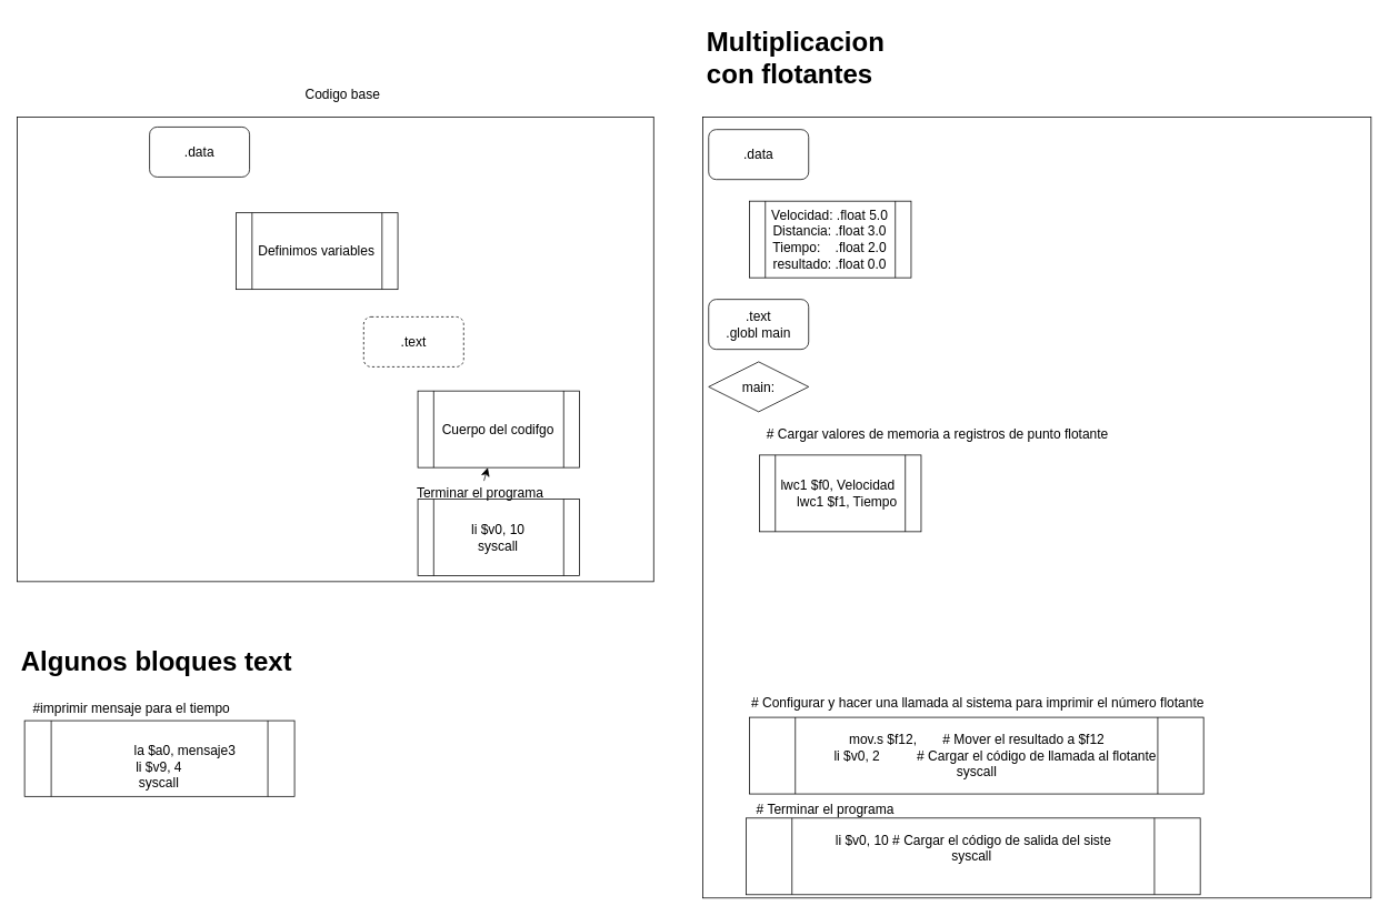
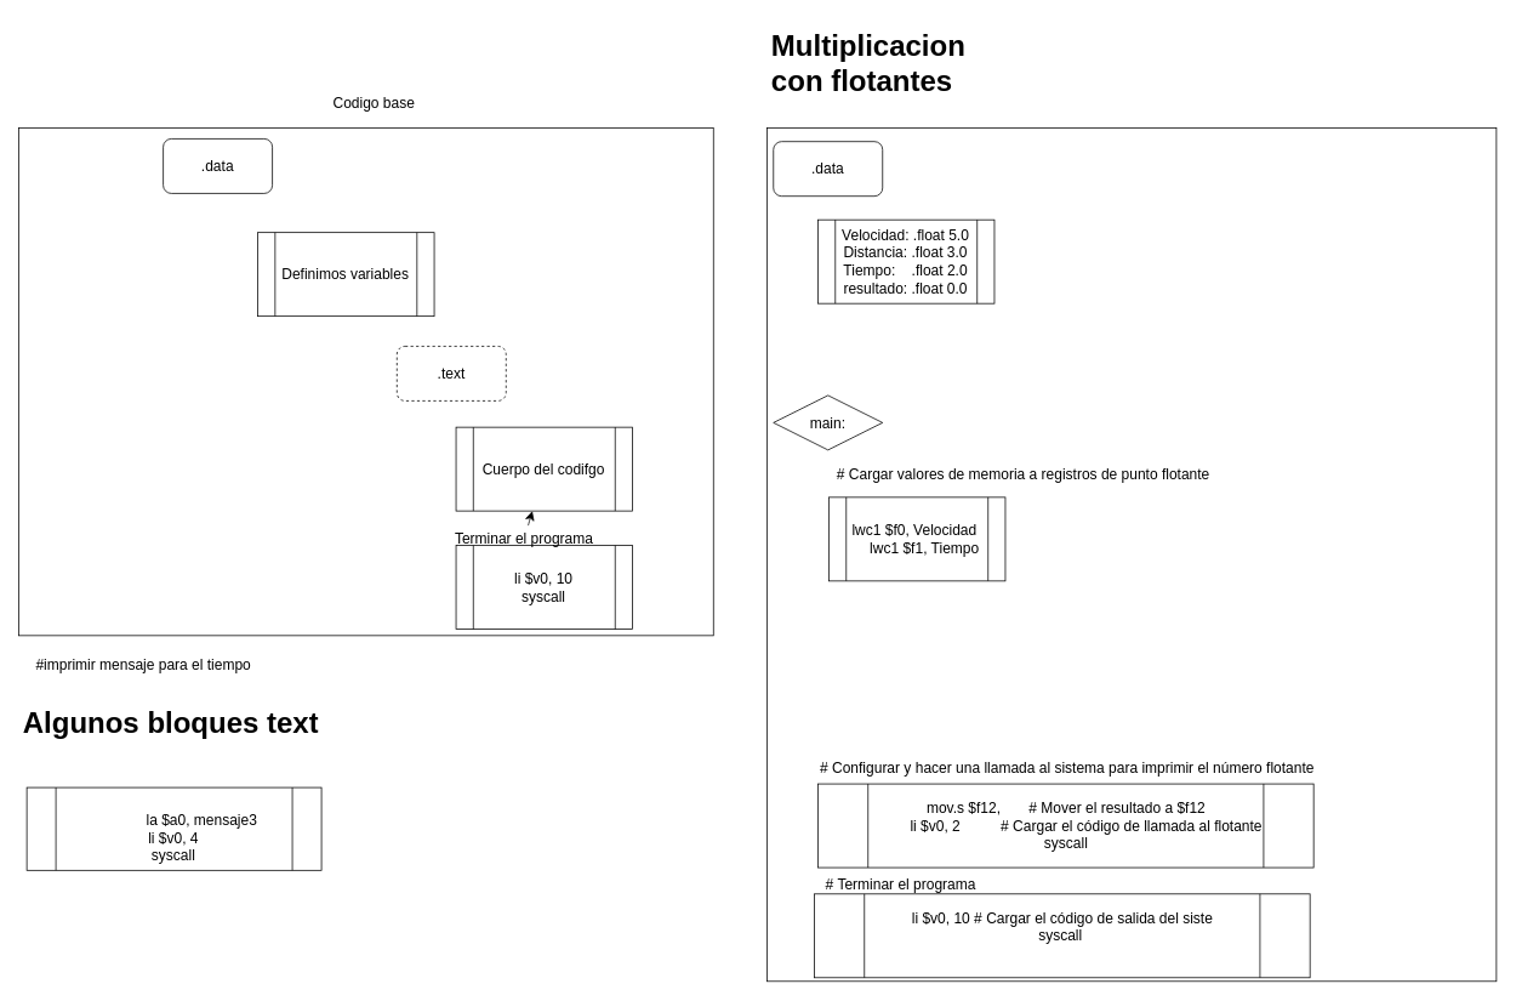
  <mxCell id="0" />
  <mxCell id="1" parent="0" />
  <mxCell id="2" value="" style="rounded=0;whiteSpace=wrap;html=1;fontSize=16;" vertex="1" parent="1"><mxGeometry x="20" y="140" width="764" height="558" as="geometry" /></mxCell>
  <mxCell id="3" value=".data" style="rounded=1;whiteSpace=wrap;html=1;fontSize=16;" vertex="1" parent="1"><mxGeometry x="179" y="152" width="120" height="60" as="geometry" /></mxCell>
  <mxCell id="4" value="Definimos variables" style="shape=process;whiteSpace=wrap;html=1;backgroundOutline=1;fontSize=16;" vertex="1" parent="1"><mxGeometry x="283" y="255" width="194" height="92" as="geometry" /></mxCell>
  <mxCell id="5" value=".text" style="rounded=1;whiteSpace=wrap;html=1;fontSize=16;dashed=1;" vertex="1" parent="1"><mxGeometry x="436" y="380" width="120" height="60" as="geometry" /></mxCell>
  <mxCell id="6" value="Cuerpo del codifgo" style="shape=process;whiteSpace=wrap;html=1;backgroundOutline=1;fontSize=16;" vertex="1" parent="1"><mxGeometry x="501" y="469" width="194" height="92" as="geometry" /></mxCell>
  <mxCell id="7" value="&lt;div&gt;li $v0, 10&lt;/div&gt;&lt;div&gt;&lt;span style=&quot;background-color: initial;&quot;&gt;syscall&lt;/span&gt;&lt;/div&gt;" style="shape=process;whiteSpace=wrap;html=1;backgroundOutline=1;fontSize=16;" vertex="1" parent="1"><mxGeometry x="501" y="599" width="194" height="92" as="geometry" /></mxCell>
  <mxCell id="8" style="edgeStyle=none;curved=1;rounded=0;orthogonalLoop=1;jettySize=auto;html=1;fontSize=12;startSize=8;endSize=8;" edge="1" parent="1" source="9" target="6"><mxGeometry relative="1" as="geometry" /></mxCell>
  <mxCell id="9" value="Terminar el programa" style="text;html=1;strokeColor=none;fillColor=none;align=center;verticalAlign=middle;whiteSpace=wrap;rounded=0;fontSize=16;" vertex="1" parent="1"><mxGeometry x="461" y="577" width="230" height="30" as="geometry" /></mxCell>
  <mxCell id="10" value="Codigo base" style="text;html=1;strokeColor=none;fillColor=none;align=center;verticalAlign=middle;whiteSpace=wrap;rounded=0;fontSize=16;" vertex="1" parent="1"><mxGeometry x="357" y="97" width="108" height="30" as="geometry" /></mxCell>
  <mxCell id="11" value="" style="rounded=0;whiteSpace=wrap;html=1;fontSize=16;" vertex="1" parent="1"><mxGeometry x="843" y="140" width="802" height="938" as="geometry" /></mxCell>
  <mxCell id="12" value=".data" style="rounded=1;whiteSpace=wrap;html=1;fontSize=16;" vertex="1" parent="1"><mxGeometry x="850" y="155" width="120" height="60" as="geometry" /></mxCell>
  <mxCell id="13" value="&lt;div&gt;Velocidad: .float 5.0&lt;/div&gt;&lt;div&gt;Distancia: .float 3.0&lt;/div&gt;&lt;div&gt;Tiempo:&amp;nbsp; &amp;nbsp; .float 2.0&lt;/div&gt;&lt;div&gt;resultado: .float 0.0&lt;br&gt;&lt;/div&gt;" style="shape=process;whiteSpace=wrap;html=1;backgroundOutline=1;fontSize=16;" vertex="1" parent="1"><mxGeometry x="899" y="241" width="194" height="92" as="geometry" /></mxCell>
- <mxCell id="14" value=".text&lt;br style=&quot;border-color: var(--border-color);&quot;&gt;.globl main" style="rounded=1;whiteSpace=wrap;html=1;fontSize=16;" vertex="1" parent="1"><mxGeometry x="850" y="359" width="120" height="60" as="geometry" /></mxCell>
  <mxCell id="15" value="main:" style="rhombus;whiteSpace=wrap;html=1;fontSize=16;" vertex="1" parent="1"><mxGeometry x="850" y="434" width="120" height="60" as="geometry" /></mxCell>
  <mxCell id="16" value="# Cargar valores de memoria a registros de punto flotante" style="text;html=1;strokeColor=none;fillColor=none;align=center;verticalAlign=middle;whiteSpace=wrap;rounded=0;fontSize=16;" vertex="1" parent="1"><mxGeometry x="877" y="505" width="496" height="30" as="geometry" /></mxCell>
  <mxCell id="17" value="&lt;div&gt;&lt;div style=&quot;border-color: var(--border-color);&quot;&gt;lwc1 $f0, Velocidad&amp;nbsp;&lt;/div&gt;&lt;div style=&quot;border-color: var(--border-color);&quot;&gt;&amp;nbsp; &amp;nbsp; lwc1 $f1, Tiempo&lt;/div&gt;&lt;/div&gt;" style="shape=process;whiteSpace=wrap;html=1;backgroundOutline=1;fontSize=16;" vertex="1" parent="1"><mxGeometry x="911" y="546" width="194" height="92" as="geometry" /></mxCell>
  <mxCell id="18" value="&amp;nbsp;# Configurar y hacer una llamada al sistema para imprimir el número flotante" style="text;html=1;strokeColor=none;fillColor=none;align=center;verticalAlign=middle;whiteSpace=wrap;rounded=0;fontSize=16;" vertex="1" parent="1"><mxGeometry x="877" y="828" width="588" height="30" as="geometry" /></mxCell>
  <mxCell id="19" style="edgeStyle=none;curved=1;rounded=0;orthogonalLoop=1;jettySize=auto;html=1;exitX=0.75;exitY=1;exitDx=0;exitDy=0;fontSize=12;startSize=8;endSize=8;" edge="1" parent="1" source="18" target="18"><mxGeometry relative="1" as="geometry" /></mxCell>
  <mxCell id="20" value="&lt;div style=&quot;border-color: var(--border-color);&quot;&gt;mov.s $f12,&amp;nbsp; &amp;nbsp; &amp;nbsp; &amp;nbsp;# Mover el resultado a $f12&lt;/div&gt;&lt;div style=&quot;border-color: var(--border-color);&quot;&gt;&amp;nbsp; &amp;nbsp; &amp;nbsp; &amp;nbsp; &amp;nbsp; li $v0, 2&amp;nbsp; &amp;nbsp; &amp;nbsp; &amp;nbsp; &amp;nbsp; # Cargar el código de llamada al flotante&lt;/div&gt;&lt;div style=&quot;border-color: var(--border-color);&quot;&gt;syscall&lt;br&gt;&lt;/div&gt;" style="shape=process;whiteSpace=wrap;html=1;backgroundOutline=1;fontSize=16;" vertex="1" parent="1"><mxGeometry x="899" y="861" width="545" height="92" as="geometry" /></mxCell>
  <mxCell id="21" value="&amp;nbsp;# Terminar el programa" style="text;html=1;strokeColor=none;fillColor=none;align=center;verticalAlign=middle;whiteSpace=wrap;rounded=0;fontSize=16;" vertex="1" parent="1"><mxGeometry x="883" y="956" width="210" height="30" as="geometry" /></mxCell>
  <mxCell id="22" value="&lt;div style=&quot;border-color: var(--border-color);&quot;&gt;&lt;div style=&quot;border-color: var(--border-color);&quot;&gt;li $v0, 10 # Cargar el código de salida del siste&lt;/div&gt;&lt;div style=&quot;border-color: var(--border-color);&quot;&gt;syscall&amp;nbsp;&lt;br&gt;&lt;/div&gt;&lt;div style=&quot;border-color: var(--border-color);&quot;&gt;&lt;br&gt;&lt;/div&gt;&lt;/div&gt;" style="shape=process;whiteSpace=wrap;html=1;backgroundOutline=1;fontSize=16;" vertex="1" parent="1"><mxGeometry x="895" y="982" width="545" height="92" as="geometry" /></mxCell>
  <mxCell id="23" value="&lt;h1&gt;Multiplicacion con flotantes&lt;/h1&gt;" style="text;html=1;strokeColor=none;fillColor=none;spacing=5;spacingTop=-20;whiteSpace=wrap;overflow=hidden;rounded=0;fontSize=16;" vertex="1" parent="1"><mxGeometry x="843" y="20" width="286" height="120" as="geometry" /></mxCell>
  <mxCell id="24" value="&lt;h1&gt;Algunos bloques text&lt;/h1&gt;" style="text;html=1;strokeColor=none;fillColor=none;spacing=5;spacingTop=-20;whiteSpace=wrap;overflow=hidden;rounded=0;fontSize=16;" vertex="1" parent="1"><mxGeometry x="20" y="764" width="402" height="58" as="geometry" /></mxCell>
- <mxCell id="25" value="&lt;div&gt;&lt;br&gt;&lt;/div&gt;&lt;div&gt;&amp;nbsp; &amp;nbsp; &amp;nbsp; &amp;nbsp; &amp;nbsp; &amp;nbsp; &amp;nbsp; la $a0, mensaje3&lt;/div&gt;&lt;div&gt;&lt;span style=&quot;background-color: initial;&quot;&gt;li $v9, 4&lt;/span&gt;&lt;/div&gt;&lt;div&gt;syscall&lt;/div&gt;" style="shape=process;whiteSpace=wrap;html=1;backgroundOutline=1;fontSize=16;" vertex="1" parent="1"><mxGeometry x="29" y="865" width="324" height="91" as="geometry" /></mxCell>
- <mxCell id="26" value="#imprimir mensaje para el tiempo" style="text;html=1;align=center;verticalAlign=middle;resizable=0;points=[];autosize=1;strokeColor=none;fillColor=none;fontSize=16;" vertex="1" parent="1"><mxGeometry x="29" y="834" width="255" height="31" as="geometry" /></mxCell>
+ <mxCell id="25" value="&lt;div&gt;&lt;br&gt;&lt;/div&gt;&lt;div&gt;&amp;nbsp; &amp;nbsp; &amp;nbsp; &amp;nbsp; &amp;nbsp; &amp;nbsp; &amp;nbsp; la $a0, mensaje3&lt;/div&gt;&lt;div&gt;&lt;span style=&quot;background-color: initial;&quot;&gt;li $v0, 4&lt;/span&gt;&lt;/div&gt;&lt;div&gt;syscall&lt;/div&gt;" style="shape=process;whiteSpace=wrap;html=1;backgroundOutline=1;fontSize=16;" vertex="1" parent="1"><mxGeometry x="29" y="865" width="324" height="91" as="geometry" /></mxCell>
+ <mxCell id="26" value="#imprimir mensaje para el tiempo" style="text;html=1;align=center;verticalAlign=middle;resizable=0;points=[];autosize=1;strokeColor=none;fillColor=none;fontSize=16;" vertex="1" parent="1"><mxGeometry x="29" y="714" width="255" height="31" as="geometry" /></mxCell>
